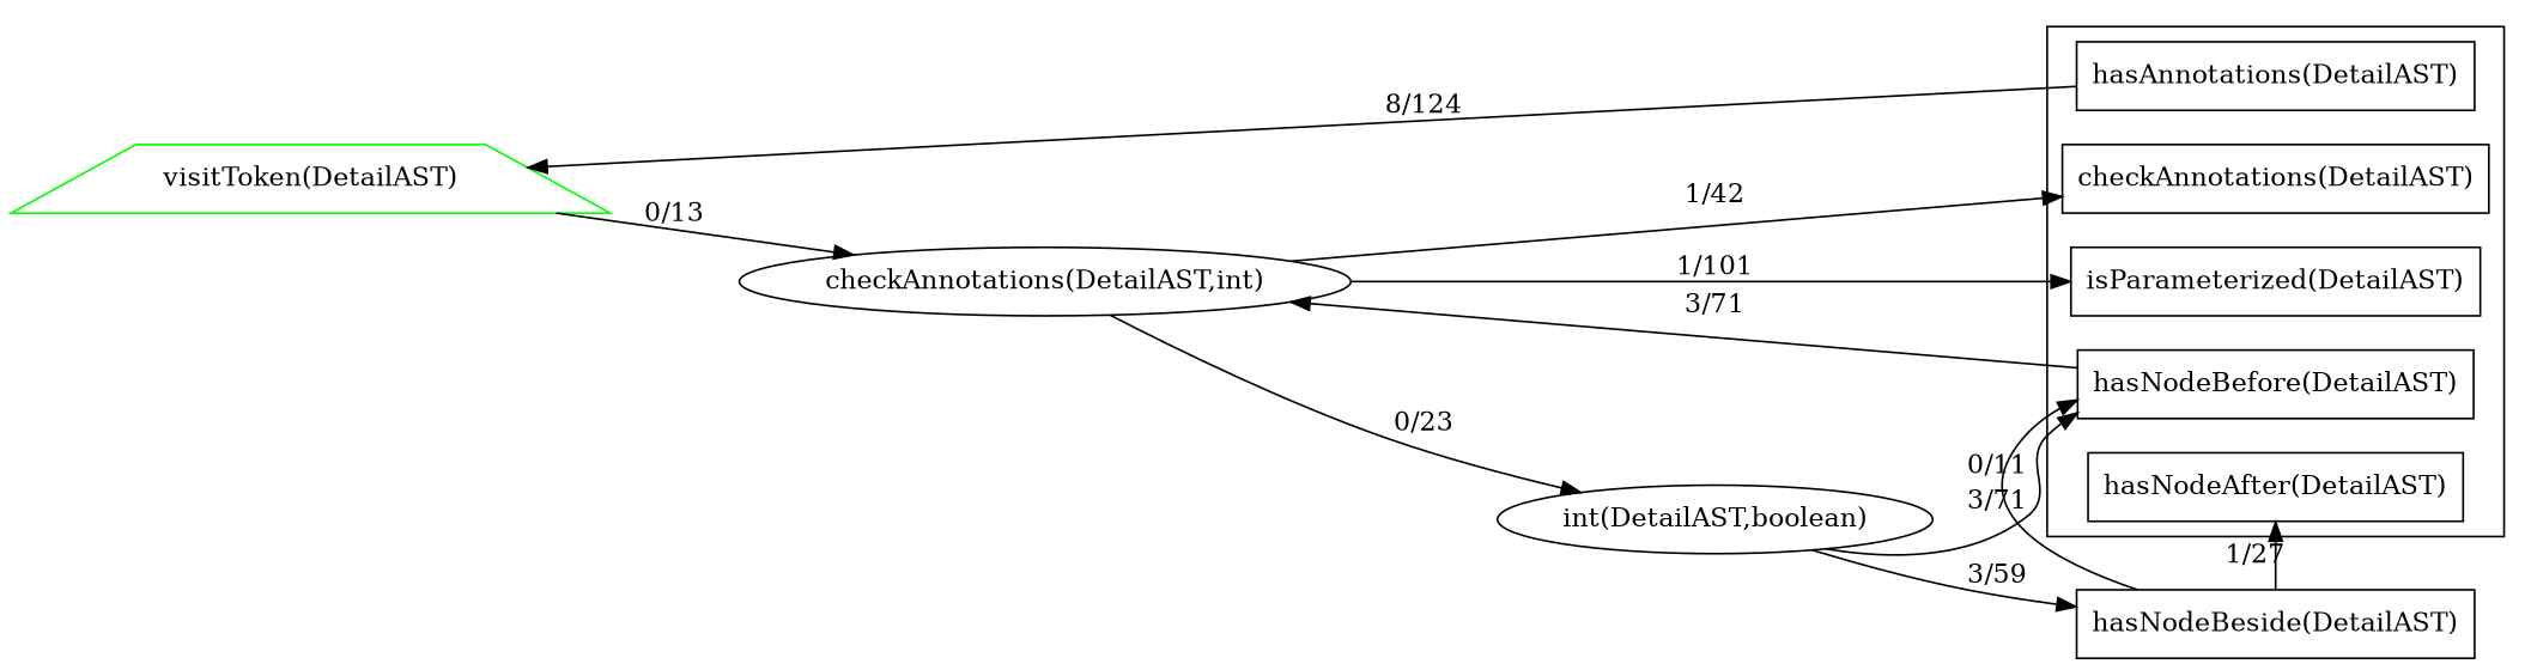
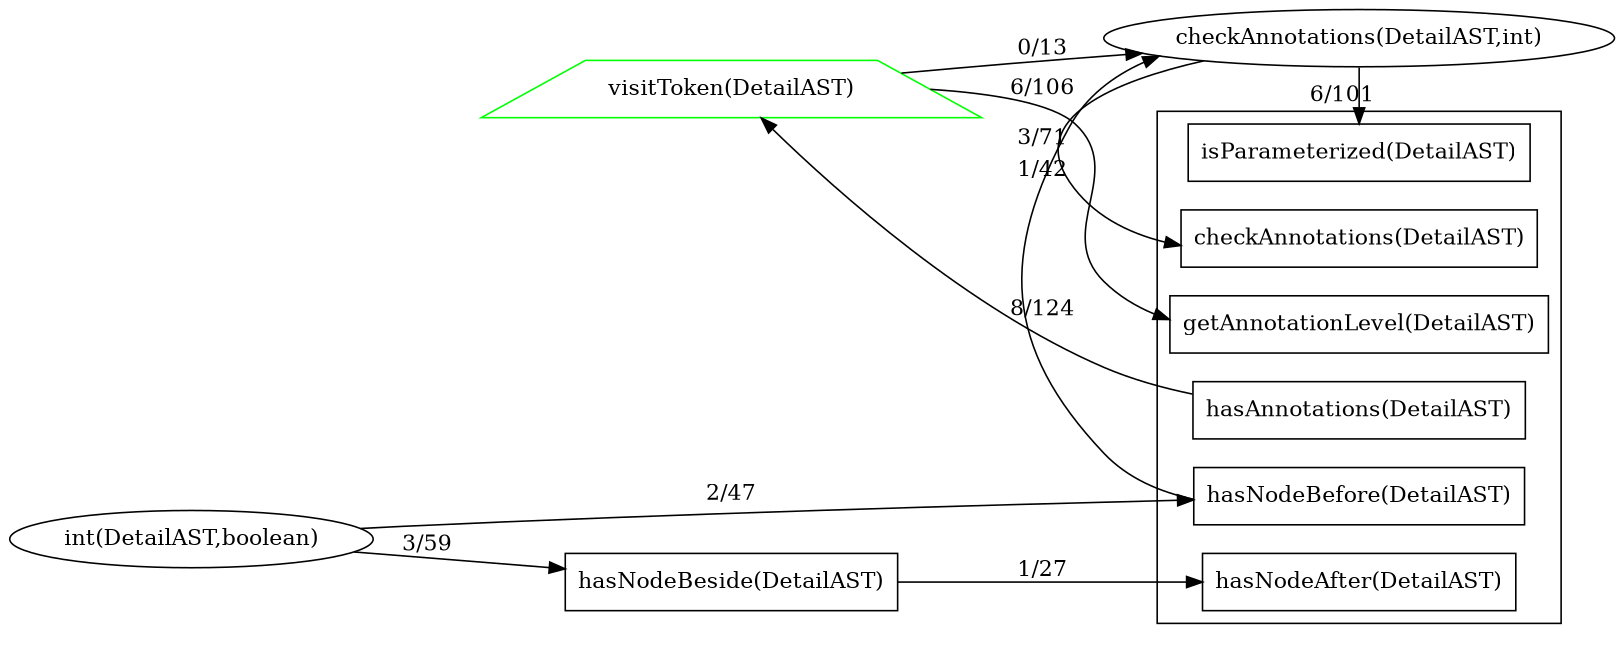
  digraph {
    rankdir=LR
    node [color="#000000ff" shape=polygon]
    "hasNodeBefore(DetailAST)"
+   "getAnnotationLevel(DetailAST)"
    "isParameterized(DetailAST)"
    "hasAnnotations(DetailAST)"
    n5 [label="checkAnnotations(DetailAST)"]
    "hasNodeAfter(DetailAST)"
    "checkAnnotations(DetailAST,int)" [shape=""]
    "visitToken(DetailAST)" [color="#00ff00ff" shape=trapezium]
    "hasNodeBeside(DetailAST)"
    n10 [label="int(DetailAST,boolean)" shape=""]
    subgraph cluster_1 {
      "hasNodeBefore(DetailAST)"
+     "getAnnotationLevel(DetailAST)"
      "isParameterized(DetailAST)"
      "hasAnnotations(DetailAST)"
      n5
      "hasNodeAfter(DetailAST)"
    }
    "hasNodeBefore(DetailAST)" -> "checkAnnotations(DetailAST,int)" [label="3/71"]
    "hasAnnotations(DetailAST)" -> "visitToken(DetailAST)" [label="8/124"]
-   "checkAnnotations(DetailAST,int)" -> "isParameterized(DetailAST)" [label="1/101"]
+   "checkAnnotations(DetailAST,int)" -> "isParameterized(DetailAST)" [label="6/101"]
    "checkAnnotations(DetailAST,int)" -> n5 [label="1/42"]
-   "checkAnnotations(DetailAST,int)" -> n10 [label="0/23"]
+   "visitToken(DetailAST)" -> "getAnnotationLevel(DetailAST)" [label="6/106"]
    "visitToken(DetailAST)" -> "checkAnnotations(DetailAST,int)" [label="0/13"]
-   "hasNodeBeside(DetailAST)" -> "hasNodeBefore(DetailAST)" [label="0/11"]
    "hasNodeBeside(DetailAST)" -> "hasNodeAfter(DetailAST)" [label="1/27"]
-   n10 -> "hasNodeBefore(DetailAST)" [label="3/71"]
+   n10 -> "hasNodeBefore(DetailAST)" [label="2/47"]
    n10 -> "hasNodeBeside(DetailAST)" [label="3/59"]
  }
